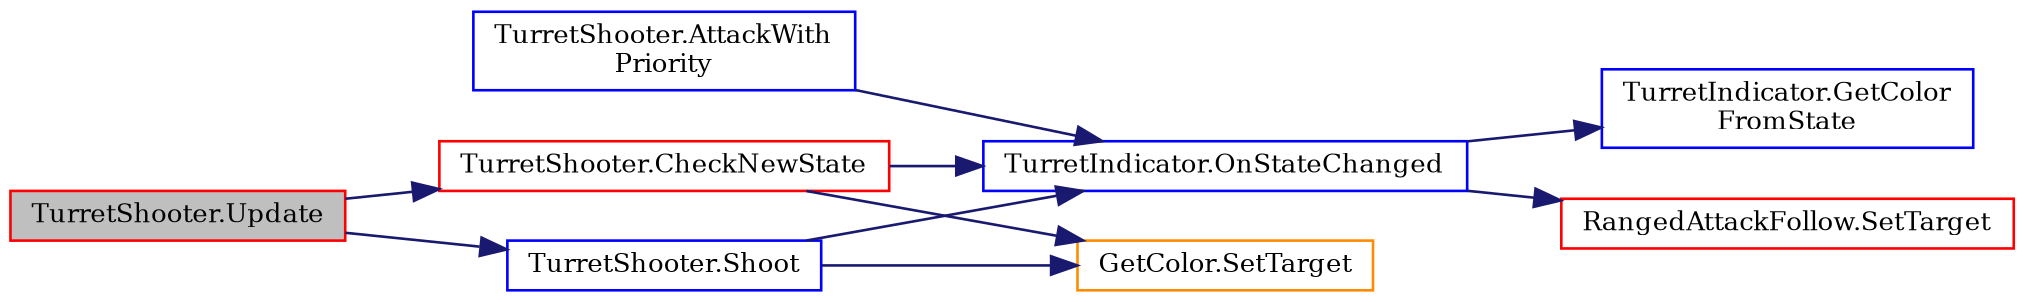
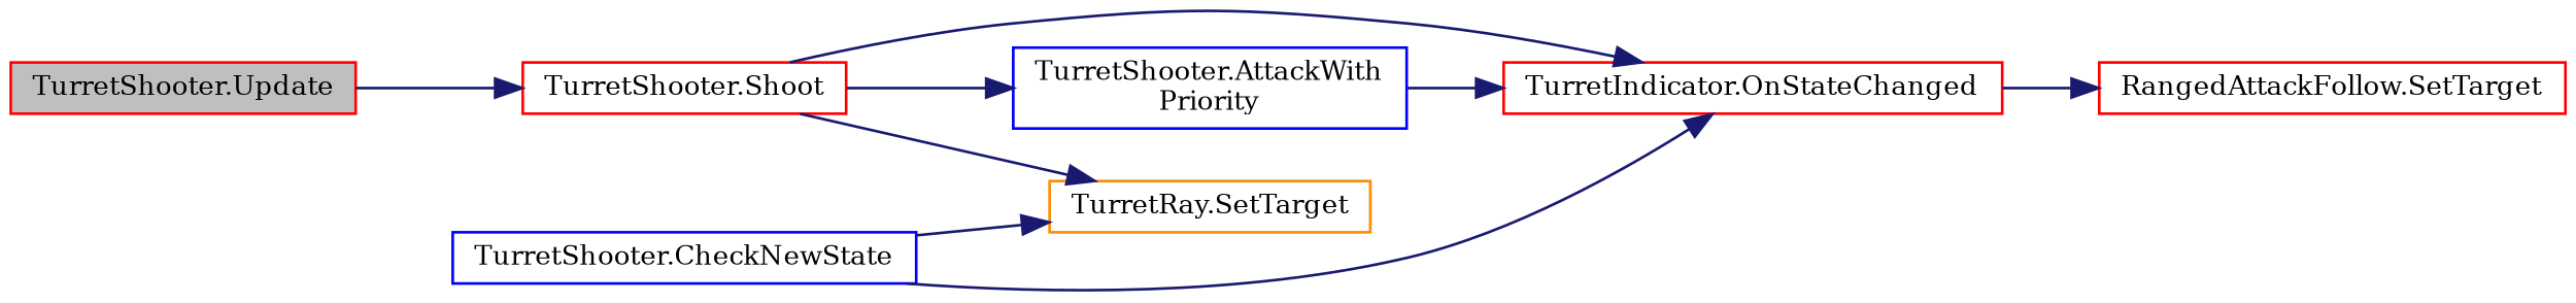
  digraph {
    fontname="DejaVu Serif"
    rankdir=LR
    node [color=red fontname="DejaVu Serif" fontsize=10 shape=record]
    edge [color=midnightblue fontname="DejaVu Serif" fontsize=10 labelfontname=Helvetica labelfontsize=10 style=solid]
    n1 [fillcolor=grey75 fontcolor=black height=0.2 label="TurretShooter.Update" style=filled width=0.4]
-   n2 [height=0.2 label="TurretShooter.CheckNewState" width=0.4]
-   n3 [color=blue height=0.2 label="TurretShooter.Shoot" width=0.4]
-   n4 [color=blue height=0.2 label="TurretIndicator.OnStateChanged" width=0.4]
-   n5 [color=darkorange height=0.2 label="GetColor.SetTarget" width=0.4]
+   n2 [color=blue height=0.2 label="TurretShooter.CheckNewState" width=0.4]
+   n3 [height=0.2 label="TurretShooter.Shoot" width=0.4]
+   n4 [height=0.2 label="TurretIndicator.OnStateChanged" width=0.4]
+   n5 [color=darkorange height=0.2 label="TurretRay.SetTarget" width=0.4]
    n6 [color=blue height=0.2 label="TurretShooter.AttackWith\lPriority" width=0.4]
-   n7 [color=blue height=0.2 label="TurretIndicator.GetColor\lFromState" width=0.4]
    n8 [height=0.2 label="RangedAttackFollow.SetTarget" width=0.4]
-   n1 -> n2
    n1 -> n3
    n2 -> n4
    n2 -> n5
    n3 -> n4
    n3 -> n5
-   n4 -> n7
+   n3 -> n6
    n4 -> n8
    n6 -> n4
  }
